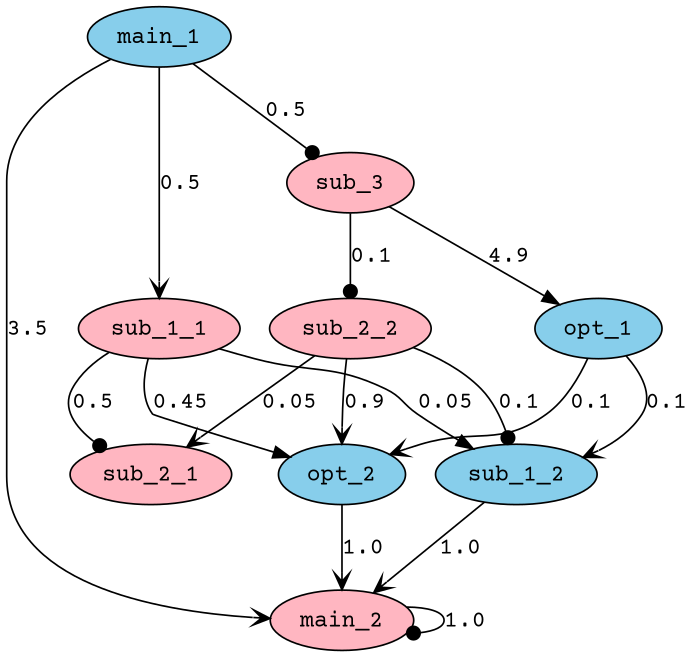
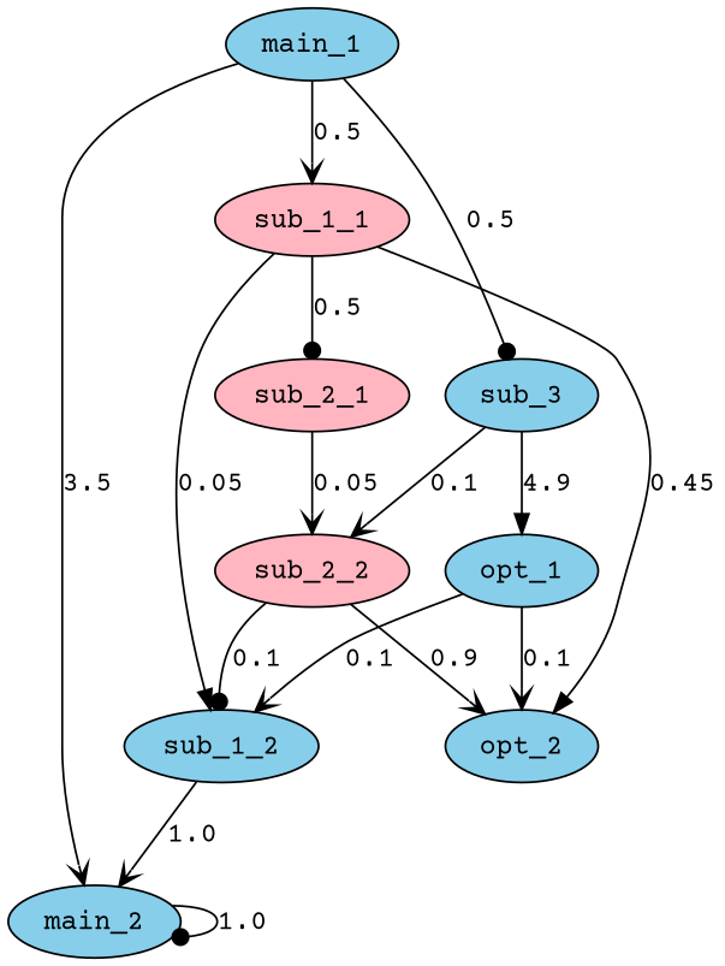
  digraph {
    fontname="Courier Prime"
    node [fillcolor=skyblue fontname="Courier Prime" style=filled]
    edge [arrowhead=vee fontname="Courier Prime"]
    main_1
-   main_2 [fillcolor=lightpink]
+   main_2
    sub_1_1 [fillcolor=lightpink]
-   sub_3 [fillcolor=lightpink]
+   sub_3
    sub_2_1 [fillcolor=lightpink]
    opt_2
    sub_1_2
    sub_2_2 [fillcolor=lightpink]
    opt_1
    main_1 -> main_2 [label=3.5]
    main_1 -> sub_1_1 [label=0.5]
    main_1 -> sub_3 [arrowhead=dot label=0.5]
    main_2 -> main_2 [arrowhead=dot label=1.0]
    sub_1_1 -> sub_2_1 [arrowhead=dot label=0.5]
    sub_1_1 -> opt_2 [arrowhead=normal label=0.45]
    sub_1_1 -> sub_1_2 [arrowhead=normal label=0.05]
-   sub_3 -> sub_2_2 [arrowhead=dot label=0.1]
+   sub_3 -> sub_2_2 [label=0.1]
    sub_3 -> opt_1 [arrowhead=normal label=4.9]
-   sub_2_2 -> sub_2_1 [label=0.05]
-   opt_2 -> main_2 [label=1.0]
+   sub_2_1 -> sub_2_2 [label=0.05]
    sub_1_2 -> main_2 [label=1.0]
    sub_2_2 -> opt_2 [label=0.9]
    sub_2_2 -> sub_1_2 [arrowhead=dot label=0.1]
    opt_1 -> opt_2 [label=0.1]
    opt_1 -> sub_1_2 [label=0.1]
  }
